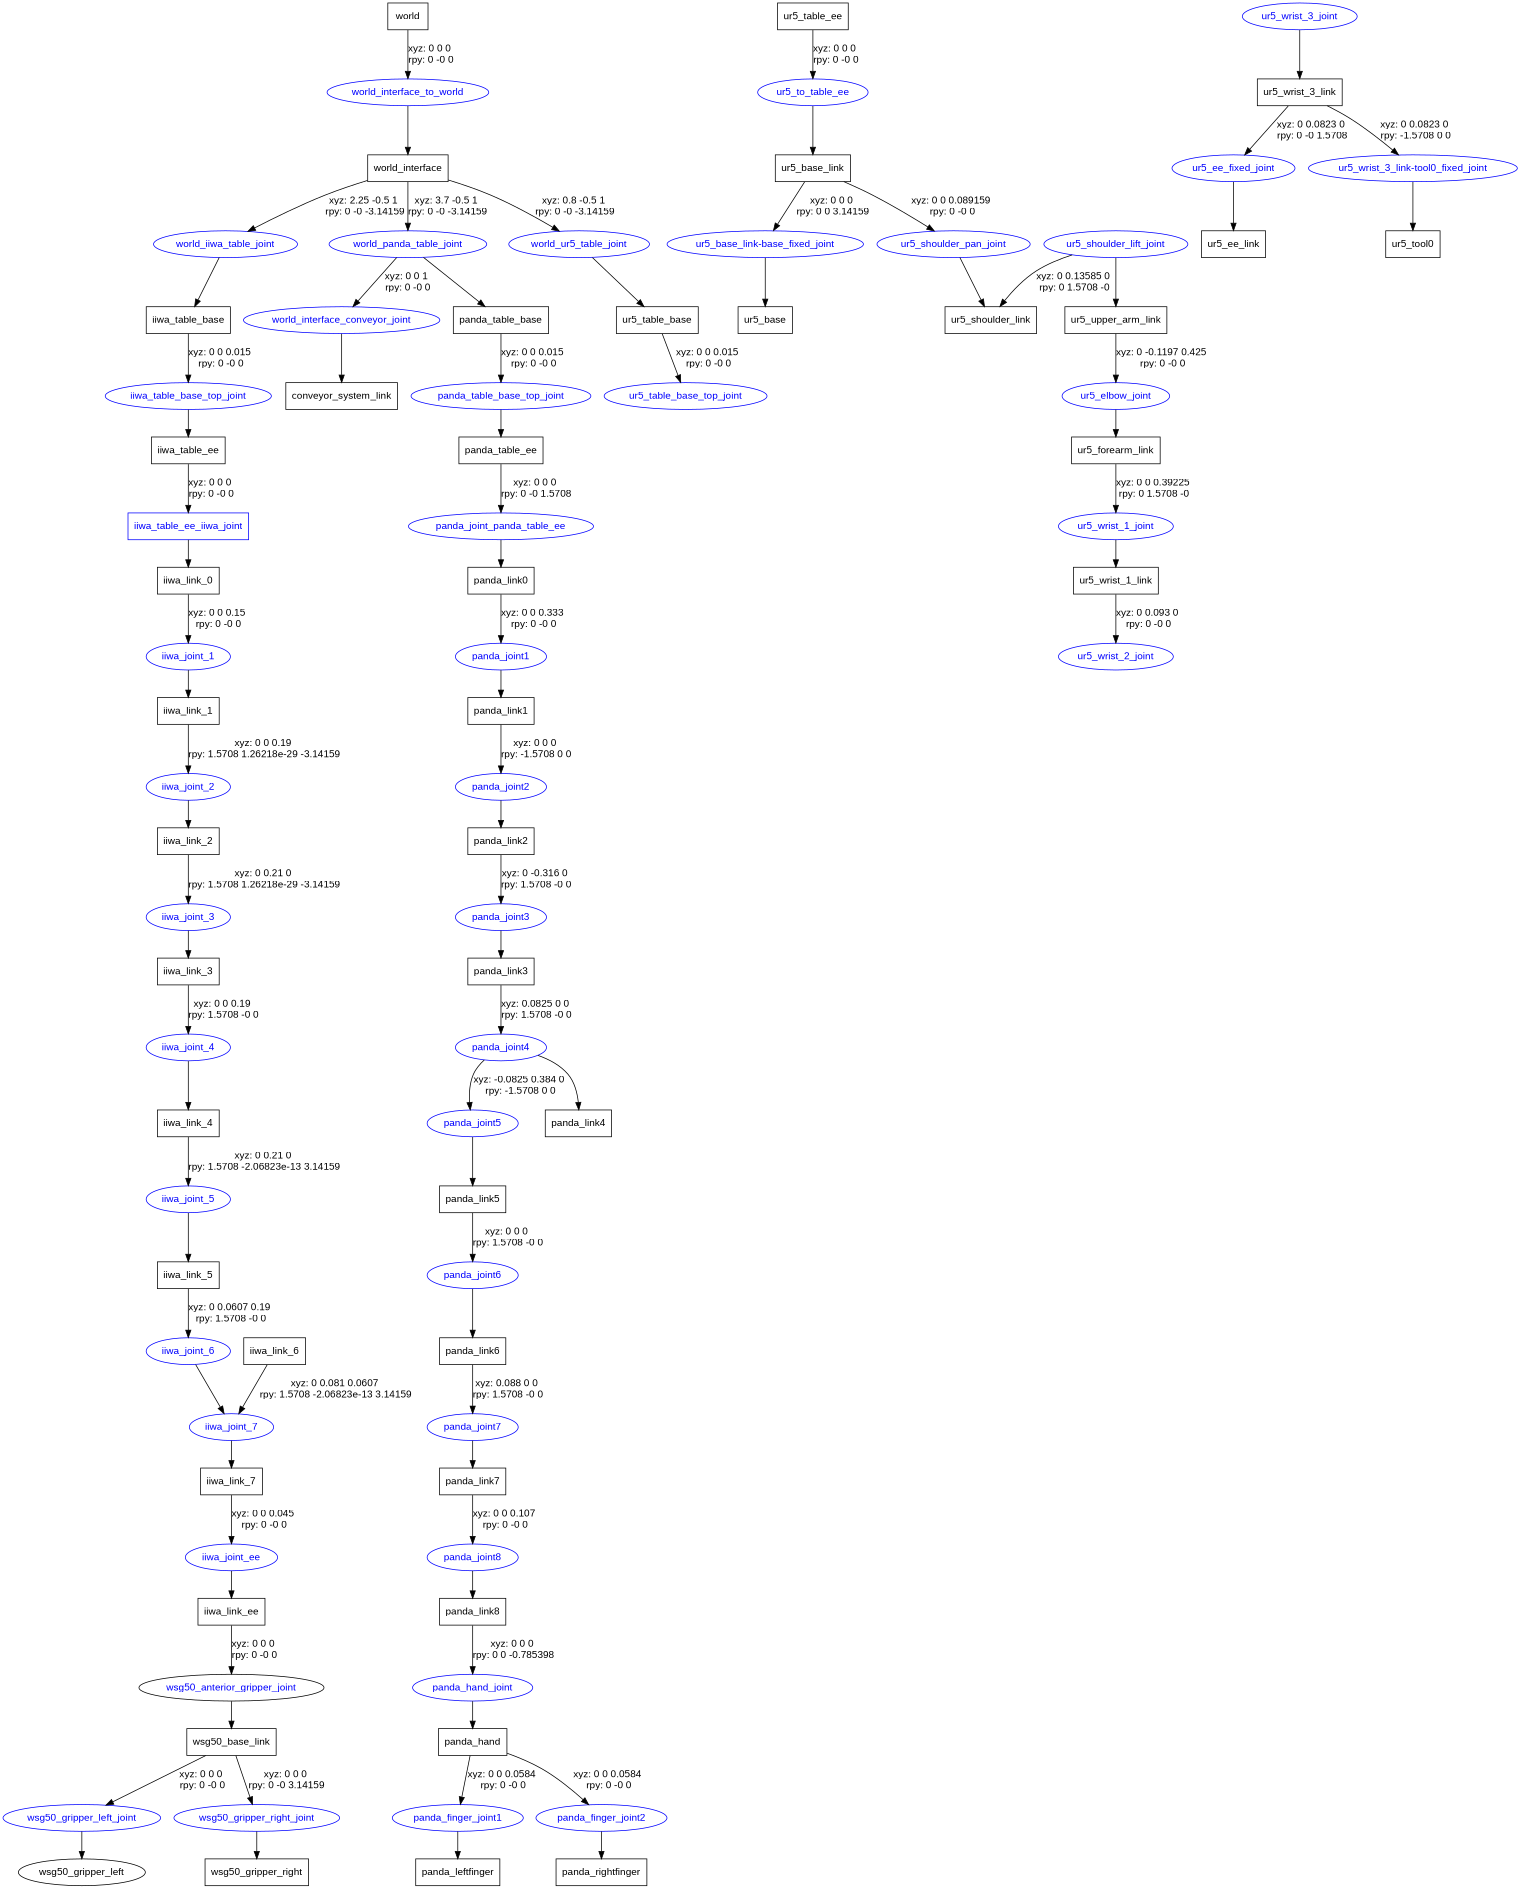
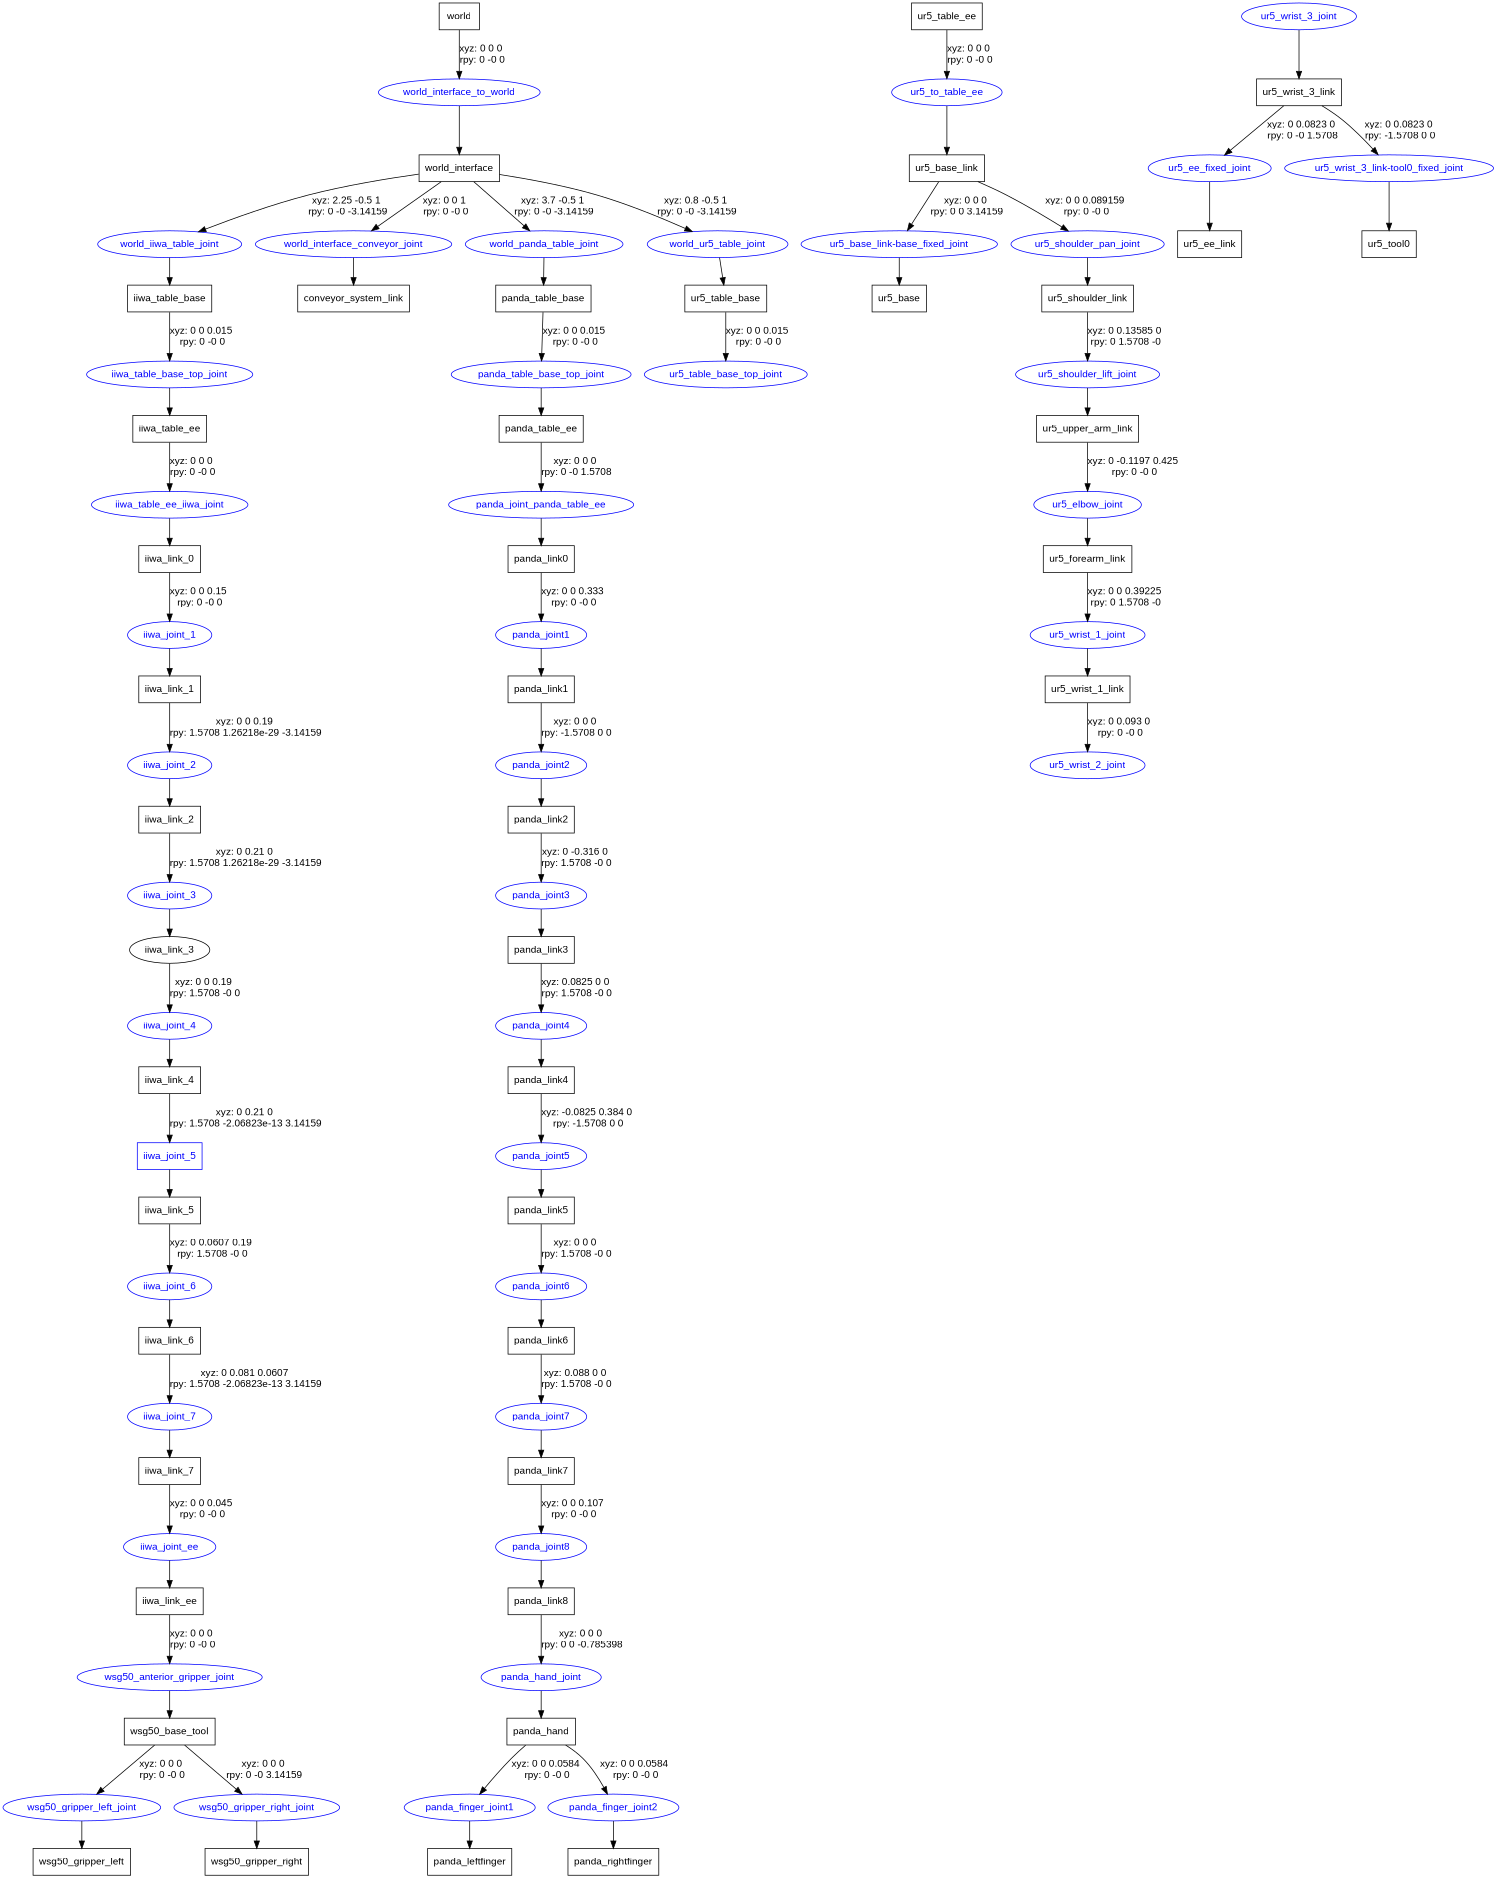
  digraph {
    fontname="Liberation Sans"
    node [fontname="Liberation Sans" shape=box]
    edge [fontname="Liberation Sans"]
    n1 [label=world]
    world_interface_to_world [color=blue fontcolor=blue shape=ellipse]
    n3 [label=world_interface]
    world_iiwa_table_joint [color=blue fontcolor=blue shape=ellipse]
    world_interface_conveyor_joint [color=blue fontcolor=blue shape=ellipse]
    world_panda_table_joint [color=blue fontcolor=blue shape=ellipse]
    world_ur5_table_joint [color=blue fontcolor=blue shape=ellipse]
    n8 [label=iiwa_table_base]
    n9 [label=conveyor_system_link]
    n10 [label=panda_table_base]
    n11 [label=ur5_table_base]
    iiwa_table_base_top_joint [color=blue fontcolor=blue shape=ellipse]
    n13 [label=iiwa_table_ee]
-   iiwa_table_ee_iiwa_joint [color=blue fontcolor=blue]
+   iiwa_table_ee_iiwa_joint [color=blue fontcolor=blue shape=ellipse]
    n15 [label=iiwa_link_0]
    iiwa_joint_1 [color=blue fontcolor=blue shape=ellipse]
    n17 [label=iiwa_link_1]
    iiwa_joint_2 [color=blue fontcolor=blue shape=ellipse]
    n19 [label=iiwa_link_2]
    iiwa_joint_3 [color=blue fontcolor=blue shape=ellipse]
-   n21 [label=iiwa_link_3]
+   n21 [label=iiwa_link_3 shape=ellipse]
    iiwa_joint_4 [color=blue fontcolor=blue shape=ellipse]
    n23 [label=iiwa_link_4]
-   iiwa_joint_5 [color=blue fontcolor=blue shape=ellipse]
+   iiwa_joint_5 [color=blue fontcolor=blue]
    n25 [label=iiwa_link_5]
    iiwa_joint_6 [color=blue fontcolor=blue shape=ellipse]
    n27 [label=iiwa_link_6]
    iiwa_joint_7 [color=blue fontcolor=blue shape=ellipse]
    n29 [label=iiwa_link_7]
    iiwa_joint_ee [color=blue fontcolor=blue shape=ellipse]
    n31 [label=iiwa_link_ee]
-   wsg50_anterior_gripper_joint [color=black fontcolor=blue shape=ellipse]
-   n33 [label=wsg50_base_link]
+   wsg50_anterior_gripper_joint [color=blue fontcolor=blue shape=ellipse]
+   n33 [label=wsg50_base_tool]
    wsg50_gripper_left_joint [color=blue fontcolor=blue shape=ellipse]
    wsg50_gripper_right_joint [color=blue fontcolor=blue shape=ellipse]
-   n36 [label=wsg50_gripper_left shape=ellipse]
+   n36 [label=wsg50_gripper_left]
    n37 [label=wsg50_gripper_right]
    panda_table_base_top_joint [color=blue fontcolor=blue shape=ellipse]
    n39 [label=panda_table_ee]
    panda_joint_panda_table_ee [color=blue fontcolor=blue shape=ellipse]
    n41 [label=panda_link0]
    panda_joint1 [color=blue fontcolor=blue shape=ellipse]
    n43 [label=panda_link1]
    panda_joint2 [color=blue fontcolor=blue shape=ellipse]
    n45 [label=panda_link2]
    panda_joint3 [color=blue fontcolor=blue shape=ellipse]
    n47 [label=panda_link3]
    panda_joint4 [color=blue fontcolor=blue shape=ellipse]
    n49 [label=panda_link4]
    panda_joint5 [color=blue fontcolor=blue shape=ellipse]
    n51 [label=panda_link5]
    panda_joint6 [color=blue fontcolor=blue shape=ellipse]
    n53 [label=panda_link6]
    panda_joint7 [color=blue fontcolor=blue shape=ellipse]
    n55 [label=panda_link7]
    panda_joint8 [color=blue fontcolor=blue shape=ellipse]
    n57 [label=panda_link8]
    panda_hand_joint [color=blue fontcolor=blue shape=ellipse]
    n59 [label=panda_hand]
    panda_finger_joint1 [color=blue fontcolor=blue shape=ellipse]
    panda_finger_joint2 [color=blue fontcolor=blue shape=ellipse]
    n62 [label=panda_leftfinger]
    n63 [label=panda_rightfinger]
    ur5_table_base_top_joint [color=blue fontcolor=blue shape=ellipse]
    n65 [label=ur5_table_ee]
    ur5_to_table_ee [color=blue fontcolor=blue shape=ellipse]
    n67 [label=ur5_base_link]
    "ur5_base_link-base_fixed_joint" [color=blue fontcolor=blue shape=ellipse]
    ur5_shoulder_pan_joint [color=blue fontcolor=blue shape=ellipse]
    n70 [label=ur5_base]
    n71 [label=ur5_shoulder_link]
    ur5_shoulder_lift_joint [color=blue fontcolor=blue shape=ellipse]
    n73 [label=ur5_upper_arm_link]
    ur5_elbow_joint [color=blue fontcolor=blue shape=ellipse]
    n75 [label=ur5_forearm_link]
    ur5_wrist_1_joint [color=blue fontcolor=blue shape=ellipse]
    n77 [label=ur5_wrist_1_link]
    ur5_wrist_2_joint [color=blue fontcolor=blue shape=ellipse]
    ur5_wrist_3_joint [color=blue fontcolor=blue shape=ellipse]
    n80 [label=ur5_wrist_3_link]
    ur5_ee_fixed_joint [color=blue fontcolor=blue shape=ellipse]
    "ur5_wrist_3_link-tool0_fixed_joint" [color=blue fontcolor=blue shape=ellipse]
    n83 [label=ur5_ee_link]
    n84 [label=ur5_tool0]
    n1 -> world_interface_to_world [label="xyz: 0 0 0 \nrpy: 0 -0 0"]
    world_interface_to_world -> n3
    n3 -> world_iiwa_table_joint [label="xyz: 2.25 -0.5 1 \nrpy: 0 -0 -3.14159"]
-   world_panda_table_joint -> world_interface_conveyor_joint [label="xyz: 0 0 1 \nrpy: 0 -0 0"]
+   n3 -> world_interface_conveyor_joint [label="xyz: 0 0 1 \nrpy: 0 -0 0"]
    n3 -> world_panda_table_joint [label="xyz: 3.7 -0.5 1 \nrpy: 0 -0 -3.14159"]
    n3 -> world_ur5_table_joint [label="xyz: 0.8 -0.5 1 \nrpy: 0 -0 -3.14159"]
    world_iiwa_table_joint -> n8
    world_interface_conveyor_joint -> n9
    world_panda_table_joint -> n10
    world_ur5_table_joint -> n11
    n8 -> iiwa_table_base_top_joint [label="xyz: 0 0 0.015 \nrpy: 0 -0 0"]
    n10 -> panda_table_base_top_joint [label="xyz: 0 0 0.015 \nrpy: 0 -0 0"]
    n11 -> ur5_table_base_top_joint [label="xyz: 0 0 0.015 \nrpy: 0 -0 0"]
    iiwa_table_base_top_joint -> n13
    n13 -> iiwa_table_ee_iiwa_joint [label="xyz: 0 0 0 \nrpy: 0 -0 0"]
    iiwa_table_ee_iiwa_joint -> n15
    n15 -> iiwa_joint_1 [label="xyz: 0 0 0.15 \nrpy: 0 -0 0"]
    iiwa_joint_1 -> n17
    n17 -> iiwa_joint_2 [label="xyz: 0 0 0.19 \nrpy: 1.5708 1.26218e-29 -3.14159"]
    iiwa_joint_2 -> n19
    n19 -> iiwa_joint_3 [label="xyz: 0 0.21 0 \nrpy: 1.5708 1.26218e-29 -3.14159"]
    iiwa_joint_3 -> n21
    n21 -> iiwa_joint_4 [label="xyz: 0 0 0.19 \nrpy: 1.5708 -0 0"]
    iiwa_joint_4 -> n23
    n23 -> iiwa_joint_5 [label="xyz: 0 0.21 0 \nrpy: 1.5708 -2.06823e-13 3.14159"]
    iiwa_joint_5 -> n25
    n25 -> iiwa_joint_6 [label="xyz: 0 0.0607 0.19 \nrpy: 1.5708 -0 0"]
-   iiwa_joint_6 -> iiwa_joint_7
+   iiwa_joint_6 -> n27
    n27 -> iiwa_joint_7 [label="xyz: 0 0.081 0.0607 \nrpy: 1.5708 -2.06823e-13 3.14159"]
    iiwa_joint_7 -> n29
    n29 -> iiwa_joint_ee [label="xyz: 0 0 0.045 \nrpy: 0 -0 0"]
    iiwa_joint_ee -> n31
    n31 -> wsg50_anterior_gripper_joint [label="xyz: 0 0 0 \nrpy: 0 -0 0"]
    wsg50_anterior_gripper_joint -> n33
    n33 -> wsg50_gripper_left_joint [label="xyz: 0 0 0 \nrpy: 0 -0 0"]
    n33 -> wsg50_gripper_right_joint [label="xyz: 0 0 0 \nrpy: 0 -0 3.14159"]
    wsg50_gripper_left_joint -> n36
    wsg50_gripper_right_joint -> n37
    panda_table_base_top_joint -> n39
    n39 -> panda_joint_panda_table_ee [label="xyz: 0 0 0 \nrpy: 0 -0 1.5708"]
    panda_joint_panda_table_ee -> n41
    n41 -> panda_joint1 [label="xyz: 0 0 0.333 \nrpy: 0 -0 0"]
    panda_joint1 -> n43
    n43 -> panda_joint2 [label="xyz: 0 0 0 \nrpy: -1.5708 0 0"]
    panda_joint2 -> n45
    n45 -> panda_joint3 [label="xyz: 0 -0.316 0 \nrpy: 1.5708 -0 0"]
    panda_joint3 -> n47
    n47 -> panda_joint4 [label="xyz: 0.0825 0 0 \nrpy: 1.5708 -0 0"]
    panda_joint4 -> n49
-   panda_joint4 -> panda_joint5 [label="xyz: -0.0825 0.384 0 \nrpy: -1.5708 0 0"]
+   n49 -> panda_joint5 [label="xyz: -0.0825 0.384 0 \nrpy: -1.5708 0 0"]
    panda_joint5 -> n51
    n51 -> panda_joint6 [label="xyz: 0 0 0 \nrpy: 1.5708 -0 0"]
    panda_joint6 -> n53
    n53 -> panda_joint7 [label="xyz: 0.088 0 0 \nrpy: 1.5708 -0 0"]
    panda_joint7 -> n55
    n55 -> panda_joint8 [label="xyz: 0 0 0.107 \nrpy: 0 -0 0"]
    panda_joint8 -> n57
    n57 -> panda_hand_joint [label="xyz: 0 0 0 \nrpy: 0 0 -0.785398"]
    panda_hand_joint -> n59
    n59 -> panda_finger_joint1 [label="xyz: 0 0 0.0584 \nrpy: 0 -0 0"]
    n59 -> panda_finger_joint2 [label="xyz: 0 0 0.0584 \nrpy: 0 -0 0"]
    panda_finger_joint1 -> n62
    panda_finger_joint2 -> n63
    n65 -> ur5_to_table_ee [label="xyz: 0 0 0 \nrpy: 0 -0 0"]
    ur5_to_table_ee -> n67
    n67 -> "ur5_base_link-base_fixed_joint" [label="xyz: 0 0 0 \nrpy: 0 0 3.14159"]
    n67 -> ur5_shoulder_pan_joint [label="xyz: 0 0 0.089159 \nrpy: 0 -0 0"]
    "ur5_base_link-base_fixed_joint" -> n70
    ur5_shoulder_pan_joint -> n71
-   ur5_shoulder_lift_joint -> n71 [label="xyz: 0 0.13585 0 \nrpy: 0 1.5708 -0"]
+   n71 -> ur5_shoulder_lift_joint [label="xyz: 0 0.13585 0 \nrpy: 0 1.5708 -0"]
    ur5_shoulder_lift_joint -> n73
    n73 -> ur5_elbow_joint [label="xyz: 0 -0.1197 0.425 \nrpy: 0 -0 0"]
    ur5_elbow_joint -> n75
    n75 -> ur5_wrist_1_joint [label="xyz: 0 0 0.39225 \nrpy: 0 1.5708 -0"]
    ur5_wrist_1_joint -> n77
    n77 -> ur5_wrist_2_joint [label="xyz: 0 0.093 0 \nrpy: 0 -0 0"]
    ur5_wrist_3_joint -> n80
    n80 -> ur5_ee_fixed_joint [label="xyz: 0 0.0823 0 \nrpy: 0 -0 1.5708"]
    n80 -> "ur5_wrist_3_link-tool0_fixed_joint" [label="xyz: 0 0.0823 0 \nrpy: -1.5708 0 0"]
    ur5_ee_fixed_joint -> n83
    "ur5_wrist_3_link-tool0_fixed_joint" -> n84
  }
